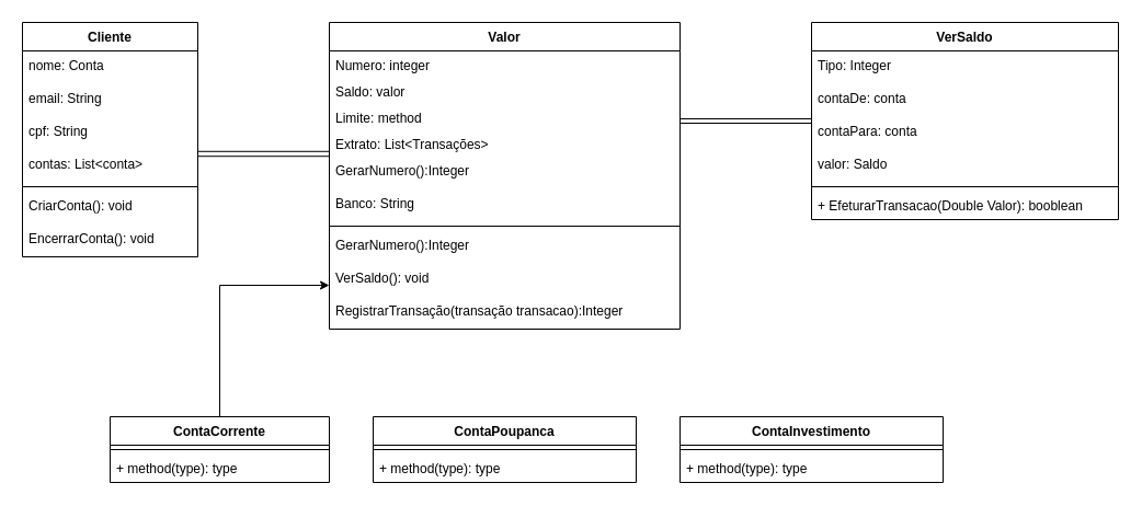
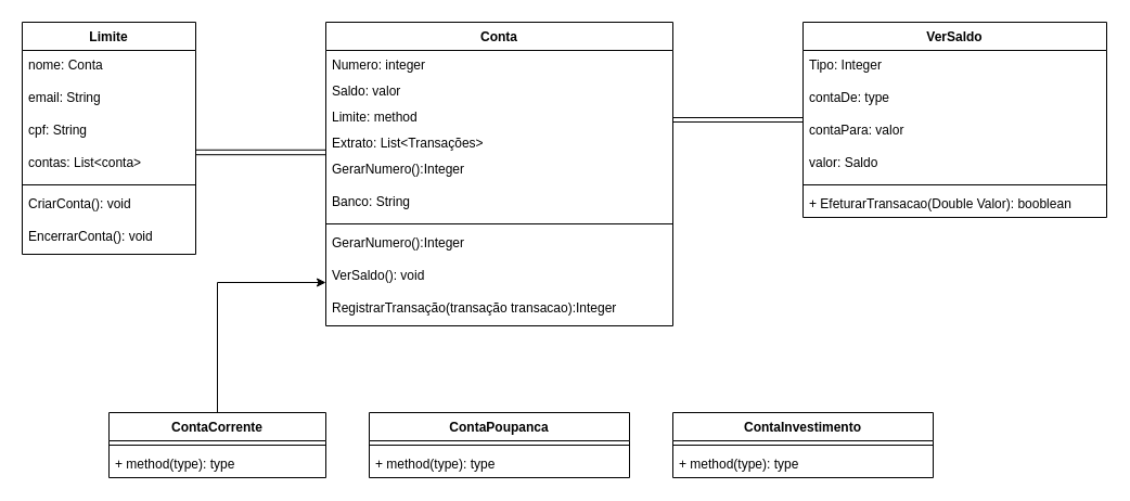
  <mxCell id="0" />
  <mxCell id="1" parent="0" />
- <mxCell id="2" value="Valor" style="swimlane;fontStyle=1;align=center;verticalAlign=top;childLayout=stackLayout;horizontal=1;startSize=26;horizontalStack=0;resizeParent=1;resizeParentMax=0;resizeLast=0;collapsible=1;marginBottom=0;whiteSpace=wrap;html=1;" vertex="1" parent="1"><mxGeometry x="300" width="320" height="280" as="geometry" y="20" /></mxCell>
+ <mxCell id="2" value="Conta" style="swimlane;fontStyle=1;align=center;verticalAlign=top;childLayout=stackLayout;horizontal=1;startSize=26;horizontalStack=0;resizeParent=1;resizeParentMax=0;resizeLast=0;collapsible=1;marginBottom=0;whiteSpace=wrap;html=1;" vertex="1" parent="1"><mxGeometry x="300" width="320" height="280" as="geometry" y="20" /></mxCell>
  <mxCell id="3" value="Numero: integer" style="text;align=left;verticalAlign=top;spacingLeft=4;spacingRight=4;overflow=hidden;rotatable=0;points=[[0,0.5],[1,0.5]];portConstraint=eastwest;" vertex="1" parent="2"><mxGeometry y="26" width="320" height="24" as="geometry" /></mxCell>
  <mxCell id="4" value="Saldo: valor" style="text;align=left;verticalAlign=top;spacingLeft=4;spacingRight=4;overflow=hidden;rotatable=0;points=[[0,0.5],[1,0.5]];portConstraint=eastwest;" vertex="1" parent="2"><mxGeometry y="50" width="320" height="24" as="geometry" /></mxCell>
  <mxCell id="5" value="Limite: method" style="text;align=left;verticalAlign=top;spacingLeft=4;spacingRight=4;overflow=hidden;rotatable=0;points=[[0,0.5],[1,0.5]];portConstraint=eastwest;" vertex="1" parent="2"><mxGeometry y="74" width="320" height="24" as="geometry" /></mxCell>
  <mxCell id="6" value="Extrato: List&lt;Transações&gt;" style="text;align=left;verticalAlign=top;spacingLeft=4;spacingRight=4;overflow=hidden;rotatable=0;points=[[0,0.5],[1,0.5]];portConstraint=eastwest;" vertex="1" parent="2"><mxGeometry y="98" width="320" height="24" as="geometry" /></mxCell>
  <mxCell id="7" value="GerarNumero():Integer" style="text;align=left;verticalAlign=top;spacingLeft=4;spacingRight=4;overflow=hidden;rotatable=0;points=[[0,0.5],[1,0.5]];portConstraint=eastwest;" vertex="1" parent="2"><mxGeometry y="122" width="320" height="30" as="geometry" /></mxCell>
  <mxCell id="8" value="Banco: String" style="text;align=left;verticalAlign=top;spacingLeft=4;spacingRight=4;overflow=hidden;rotatable=0;points=[[0,0.5],[1,0.5]];portConstraint=eastwest;" vertex="1" parent="2"><mxGeometry y="152" width="320" height="30" as="geometry" /></mxCell>
  <mxCell id="9" value="" style="line;strokeWidth=1;fillColor=none;align=left;verticalAlign=middle;spacingTop=-1;spacingLeft=3;spacingRight=3;rotatable=0;labelPosition=right;points=[];portConstraint=eastwest;strokeColor=inherit;" vertex="1" parent="2"><mxGeometry y="182" width="320" height="8" as="geometry" /></mxCell>
  <mxCell id="10" value="GerarNumero():Integer" style="text;align=left;verticalAlign=top;spacingLeft=4;spacingRight=4;overflow=hidden;rotatable=0;points=[[0,0.5],[1,0.5]];portConstraint=eastwest;" vertex="1" parent="2"><mxGeometry y="190" width="320" height="30" as="geometry" /></mxCell>
  <mxCell id="11" value="VerSaldo(): void" style="text;align=left;verticalAlign=top;spacingLeft=4;spacingRight=4;overflow=hidden;rotatable=0;points=[[0,0.5],[1,0.5]];portConstraint=eastwest;" vertex="1" parent="2"><mxGeometry y="220" width="320" height="30" as="geometry" /></mxCell>
  <mxCell id="12" value="RegistrarTransação(transação transacao):Integer" style="text;align=left;verticalAlign=top;spacingLeft=4;spacingRight=4;overflow=hidden;rotatable=0;points=[[0,0.5],[1,0.5]];portConstraint=eastwest;" vertex="1" parent="2"><mxGeometry y="250" width="320" height="30" as="geometry" /></mxCell>
  <mxCell id="13" style="edgeStyle=orthogonalEdgeStyle;rounded=0;orthogonalLoop=1;jettySize=auto;html=1;shape=link;width=-4.419;" edge="1" parent="1" source="14"><mxGeometry relative="1" as="geometry"><mxPoint x="300" y="140" as="targetPoint" /><Array as="points"><mxPoint x="300" y="140" /></Array></mxGeometry></mxCell>
- <mxCell id="14" value="Cliente" style="swimlane;fontStyle=1;align=center;verticalAlign=top;childLayout=stackLayout;horizontal=1;startSize=26;horizontalStack=0;resizeParent=1;resizeParentMax=0;resizeLast=0;collapsible=1;marginBottom=0;whiteSpace=wrap;html=1;" vertex="1" parent="1"><mxGeometry width="160" height="214" as="geometry" x="20" y="20" /></mxCell>
+ <mxCell id="14" value="Limite" style="swimlane;fontStyle=1;align=center;verticalAlign=top;childLayout=stackLayout;horizontal=1;startSize=26;horizontalStack=0;resizeParent=1;resizeParentMax=0;resizeLast=0;collapsible=1;marginBottom=0;whiteSpace=wrap;html=1;" vertex="1" parent="1"><mxGeometry width="160" height="214" as="geometry" x="20" y="20" /></mxCell>
  <mxCell id="15" value="nome: Conta" style="text;align=left;verticalAlign=top;spacingLeft=4;spacingRight=4;overflow=hidden;rotatable=0;points=[[0,0.5],[1,0.5]];portConstraint=eastwest;" vertex="1" parent="14"><mxGeometry y="26" width="160" height="30" as="geometry" /></mxCell>
  <mxCell id="16" value="email: String" style="text;align=left;verticalAlign=top;spacingLeft=4;spacingRight=4;overflow=hidden;rotatable=0;points=[[0,0.5],[1,0.5]];portConstraint=eastwest;" vertex="1" parent="14"><mxGeometry y="56" width="160" height="30" as="geometry" /></mxCell>
  <mxCell id="17" value="cpf: String" style="text;align=left;verticalAlign=top;spacingLeft=4;spacingRight=4;overflow=hidden;rotatable=0;points=[[0,0.5],[1,0.5]];portConstraint=eastwest;" vertex="1" parent="14"><mxGeometry y="86" width="160" height="30" as="geometry" /></mxCell>
  <mxCell id="18" value="contas: List&lt;conta&gt;" style="text;align=left;verticalAlign=top;spacingLeft=4;spacingRight=4;overflow=hidden;rotatable=0;points=[[0,0.5],[1,0.5]];portConstraint=eastwest;" vertex="1" parent="14"><mxGeometry y="116" width="160" height="30" as="geometry" /></mxCell>
  <mxCell id="19" value="" style="line;strokeWidth=1;fillColor=none;align=left;verticalAlign=middle;spacingTop=-1;spacingLeft=3;spacingRight=3;rotatable=0;labelPosition=right;points=[];portConstraint=eastwest;strokeColor=inherit;" vertex="1" parent="14"><mxGeometry y="146" width="160" height="8" as="geometry" /></mxCell>
  <mxCell id="20" value="CriarConta(): void" style="text;align=left;verticalAlign=top;spacingLeft=4;spacingRight=4;overflow=hidden;rotatable=0;points=[[0,0.5],[1,0.5]];portConstraint=eastwest;" vertex="1" parent="14"><mxGeometry y="154" width="160" height="30" as="geometry" /></mxCell>
  <mxCell id="21" value="EncerrarConta(): void" style="text;align=left;verticalAlign=top;spacingLeft=4;spacingRight=4;overflow=hidden;rotatable=0;points=[[0,0.5],[1,0.5]];portConstraint=eastwest;" vertex="1" parent="14"><mxGeometry y="184" width="160" height="30" as="geometry" /></mxCell>
  <mxCell id="22" style="edgeStyle=orthogonalEdgeStyle;rounded=0;orthogonalLoop=1;jettySize=auto;html=1;exitX=1;exitY=0.5;exitDx=0;exitDy=0;" edge="1" parent="14" source="21" target="21"><mxGeometry relative="1" as="geometry" /></mxCell>
  <mxCell id="23" style="edgeStyle=orthogonalEdgeStyle;rounded=0;orthogonalLoop=1;jettySize=auto;html=1;shape=link;" edge="1" parent="1" source="24"><mxGeometry relative="1" as="geometry"><mxPoint x="620" y="110" as="targetPoint" /></mxGeometry></mxCell>
  <mxCell id="24" value="VerSaldo" style="swimlane;fontStyle=1;align=center;verticalAlign=top;childLayout=stackLayout;horizontal=1;startSize=26;horizontalStack=0;resizeParent=1;resizeParentMax=0;resizeLast=0;collapsible=1;marginBottom=0;whiteSpace=wrap;html=1;" vertex="1" parent="1"><mxGeometry x="740" width="280" height="180" as="geometry" y="20" /></mxCell>
  <mxCell id="25" value="Tipo: Integer" style="text;align=left;verticalAlign=top;spacingLeft=4;spacingRight=4;overflow=hidden;rotatable=0;points=[[0,0.5],[1,0.5]];portConstraint=eastwest;" vertex="1" parent="24"><mxGeometry y="26" width="280" height="30" as="geometry" /></mxCell>
- <mxCell id="26" value="contaDe: conta" style="text;align=left;verticalAlign=top;spacingLeft=4;spacingRight=4;overflow=hidden;rotatable=0;points=[[0,0.5],[1,0.5]];portConstraint=eastwest;" vertex="1" parent="24"><mxGeometry y="56" width="280" height="30" as="geometry" /></mxCell>
- <mxCell id="27" value="contaPara: conta" style="text;align=left;verticalAlign=top;spacingLeft=4;spacingRight=4;overflow=hidden;rotatable=0;points=[[0,0.5],[1,0.5]];portConstraint=eastwest;" vertex="1" parent="24"><mxGeometry y="86" width="280" height="30" as="geometry" /></mxCell>
+ <mxCell id="26" value="contaDe: type" style="text;align=left;verticalAlign=top;spacingLeft=4;spacingRight=4;overflow=hidden;rotatable=0;points=[[0,0.5],[1,0.5]];portConstraint=eastwest;" vertex="1" parent="24"><mxGeometry y="56" width="280" height="30" as="geometry" /></mxCell>
+ <mxCell id="27" value="contaPara: valor" style="text;align=left;verticalAlign=top;spacingLeft=4;spacingRight=4;overflow=hidden;rotatable=0;points=[[0,0.5],[1,0.5]];portConstraint=eastwest;" vertex="1" parent="24"><mxGeometry y="86" width="280" height="30" as="geometry" /></mxCell>
  <mxCell id="28" value="valor: Saldo" style="text;align=left;verticalAlign=top;spacingLeft=4;spacingRight=4;overflow=hidden;rotatable=0;points=[[0,0.5],[1,0.5]];portConstraint=eastwest;" vertex="1" parent="24"><mxGeometry y="116" width="280" height="30" as="geometry" /></mxCell>
  <mxCell id="29" value="" style="line;strokeWidth=1;fillColor=none;align=left;verticalAlign=middle;spacingTop=-1;spacingLeft=3;spacingRight=3;rotatable=0;labelPosition=right;points=[];portConstraint=eastwest;strokeColor=inherit;" vertex="1" parent="24"><mxGeometry y="146" width="280" height="8" as="geometry" /></mxCell>
  <mxCell id="30" value="+ EfeturarTransacao(Double Valor): booblean" style="text;strokeColor=none;fillColor=none;align=left;verticalAlign=top;spacingLeft=4;spacingRight=4;overflow=hidden;rotatable=0;points=[[0,0.5],[1,0.5]];portConstraint=eastwest;whiteSpace=wrap;html=1;" vertex="1" parent="24"><mxGeometry y="154" width="280" height="26" as="geometry" /></mxCell>
  <mxCell id="31" value="ContaCorrente" style="swimlane;fontStyle=1;align=center;verticalAlign=top;childLayout=stackLayout;horizontal=1;startSize=26;horizontalStack=0;resizeParent=1;resizeParentMax=0;resizeLast=0;collapsible=1;marginBottom=0;whiteSpace=wrap;html=1;" vertex="1" parent="1"><mxGeometry x="100" y="380" width="200" height="60" as="geometry" /></mxCell>
  <mxCell id="32" value="" style="line;strokeWidth=1;fillColor=none;align=left;verticalAlign=middle;spacingTop=-1;spacingLeft=3;spacingRight=3;rotatable=0;labelPosition=right;points=[];portConstraint=eastwest;strokeColor=inherit;" vertex="1" parent="31"><mxGeometry y="26" width="200" height="8" as="geometry" /></mxCell>
  <mxCell id="33" value="+ method(type): type" style="text;strokeColor=none;fillColor=none;align=left;verticalAlign=top;spacingLeft=4;spacingRight=4;overflow=hidden;rotatable=0;points=[[0,0.5],[1,0.5]];portConstraint=eastwest;whiteSpace=wrap;html=1;" vertex="1" parent="31"><mxGeometry y="34" width="200" height="26" as="geometry" /></mxCell>
  <mxCell id="34" style="edgeStyle=orthogonalEdgeStyle;rounded=0;orthogonalLoop=1;jettySize=auto;html=1;" edge="1" parent="1" source="31"><mxGeometry relative="1" as="geometry"><mxPoint x="300" y="260" as="targetPoint" /><Array as="points"><mxPoint x="200" y="260" /><mxPoint x="300" y="260" /></Array></mxGeometry></mxCell>
  <mxCell id="35" value="ContaPoupanca" style="swimlane;fontStyle=1;align=center;verticalAlign=top;childLayout=stackLayout;horizontal=1;startSize=26;horizontalStack=0;resizeParent=1;resizeParentMax=0;resizeLast=0;collapsible=1;marginBottom=0;whiteSpace=wrap;html=1;" vertex="1" parent="1"><mxGeometry x="340" y="380" width="240" height="60" as="geometry" /></mxCell>
  <mxCell id="36" value="" style="line;strokeWidth=1;fillColor=none;align=left;verticalAlign=middle;spacingTop=-1;spacingLeft=3;spacingRight=3;rotatable=0;labelPosition=right;points=[];portConstraint=eastwest;strokeColor=inherit;" vertex="1" parent="35"><mxGeometry y="26" width="240" height="8" as="geometry" /></mxCell>
  <mxCell id="37" value="+ method(type): type" style="text;strokeColor=none;fillColor=none;align=left;verticalAlign=top;spacingLeft=4;spacingRight=4;overflow=hidden;rotatable=0;points=[[0,0.5],[1,0.5]];portConstraint=eastwest;whiteSpace=wrap;html=1;" vertex="1" parent="35"><mxGeometry y="34" width="240" height="26" as="geometry" /></mxCell>
  <mxCell id="38" value="ContaInvestimento" style="swimlane;fontStyle=1;align=center;verticalAlign=top;childLayout=stackLayout;horizontal=1;startSize=26;horizontalStack=0;resizeParent=1;resizeParentMax=0;resizeLast=0;collapsible=1;marginBottom=0;whiteSpace=wrap;html=1;" vertex="1" parent="1"><mxGeometry x="620" y="380" width="240" height="60" as="geometry" /></mxCell>
  <mxCell id="39" value="" style="line;strokeWidth=1;fillColor=none;align=left;verticalAlign=middle;spacingTop=-1;spacingLeft=3;spacingRight=3;rotatable=0;labelPosition=right;points=[];portConstraint=eastwest;strokeColor=inherit;" vertex="1" parent="38"><mxGeometry y="26" width="240" height="8" as="geometry" /></mxCell>
  <mxCell id="40" value="+ method(type): type" style="text;strokeColor=none;fillColor=none;align=left;verticalAlign=top;spacingLeft=4;spacingRight=4;overflow=hidden;rotatable=0;points=[[0,0.5],[1,0.5]];portConstraint=eastwest;whiteSpace=wrap;html=1;" vertex="1" parent="38"><mxGeometry y="34" width="240" height="26" as="geometry" /></mxCell>
